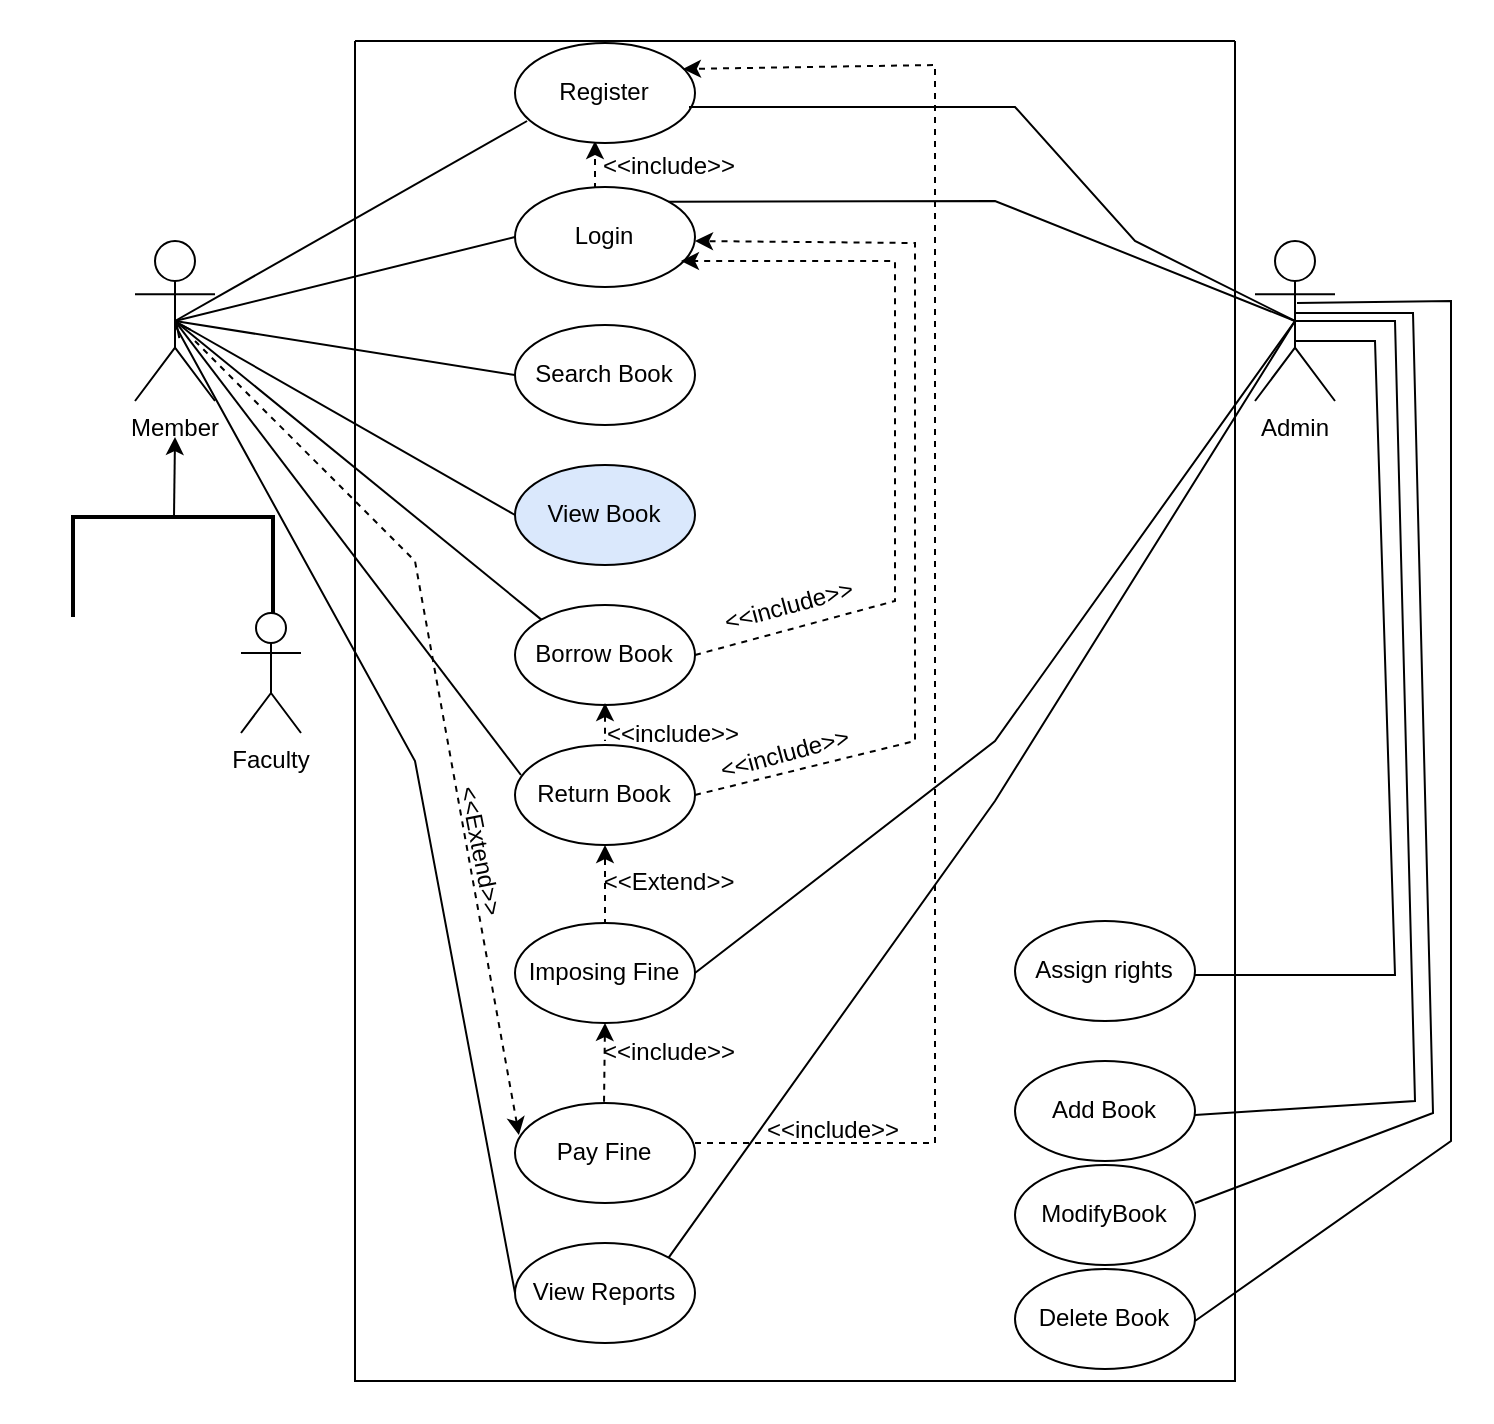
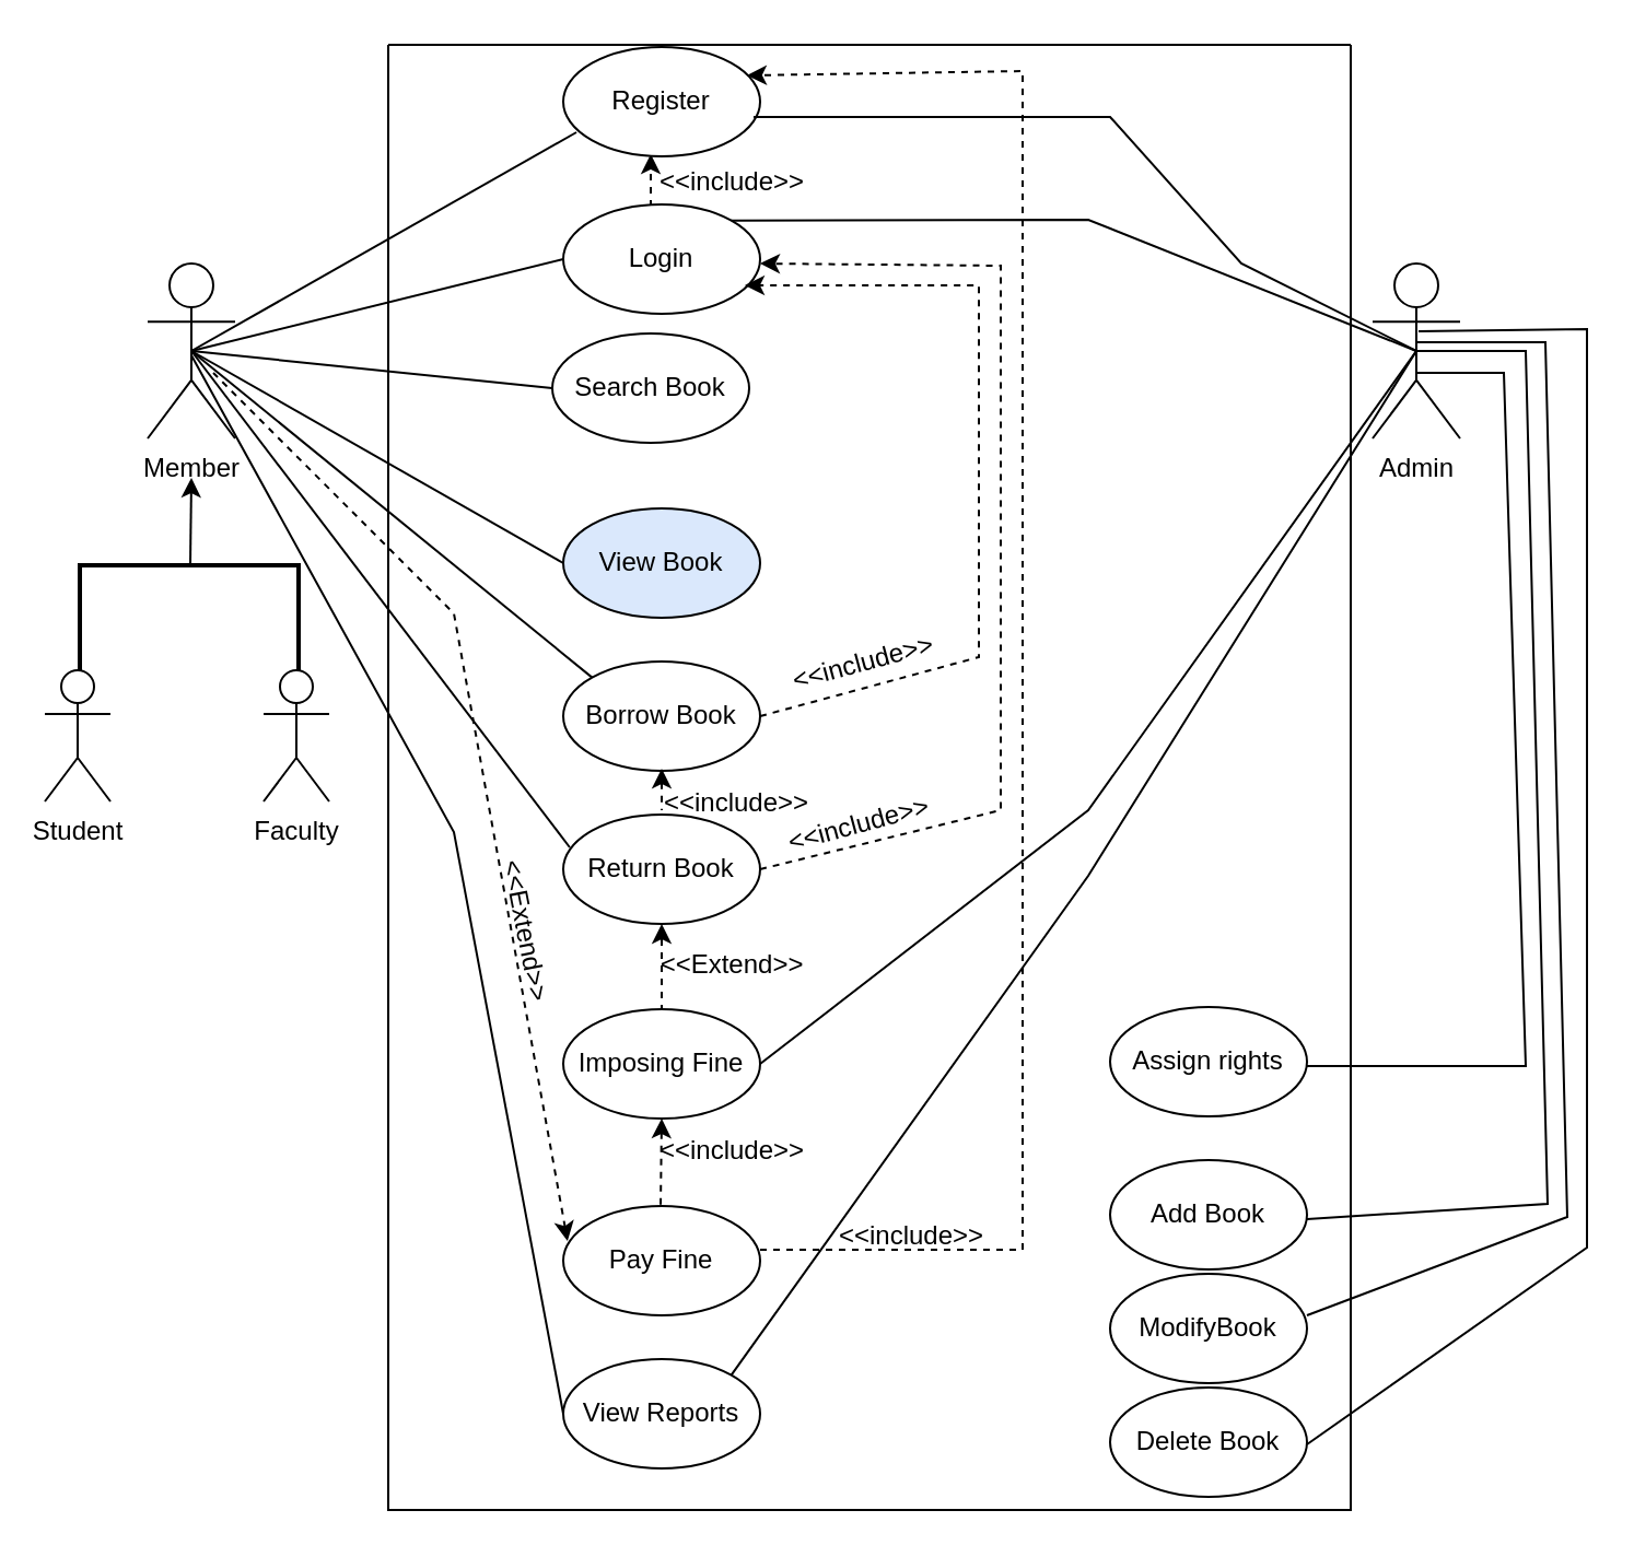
  <mxCell id="0" />
  <mxCell id="1" parent="0" />
  <mxCell id="2" value="Member" style="shape=umlActor;verticalLabelPosition=bottom;verticalAlign=top;html=1;outlineConnect=0;" parent="1" vertex="1"><mxGeometry x="67" y="120" width="40" height="80" as="geometry" /></mxCell>
- <mxCell id="3" value="Search Book" style="ellipse;whiteSpace=wrap;html=1;" parent="1" vertex="1"><mxGeometry x="257" y="162" width="90" height="50" as="geometry" /></mxCell>
+ <mxCell id="3" value="Search Book" style="ellipse;whiteSpace=wrap;html=1;" parent="1" vertex="1"><mxGeometry x="252" y="152" width="90" height="50" as="geometry" /></mxCell>
  <mxCell id="4" value="View Book" style="ellipse;whiteSpace=wrap;html=1;fillColor=#dae8fc;" parent="1" vertex="1"><mxGeometry x="257" y="232" width="90" height="50" as="geometry" /></mxCell>
  <mxCell id="5" value="" style="endArrow=none;html=1;rounded=0;entryX=0.067;entryY=0.78;entryDx=0;entryDy=0;exitX=0.5;exitY=0.5;exitDx=0;exitDy=0;exitPerimeter=0;entryPerimeter=0;" parent="1" source="2" target="26" edge="1"><mxGeometry width="50" height="50" relative="1" as="geometry"><mxPoint x="177" y="170" as="sourcePoint" /><mxPoint x="237" y="120" as="targetPoint" /></mxGeometry></mxCell>
  <mxCell id="6" value="" style="endArrow=none;html=1;rounded=0;entryX=0;entryY=0.5;entryDx=0;entryDy=0;exitX=0.5;exitY=0.5;exitDx=0;exitDy=0;exitPerimeter=0;" parent="1" source="2" target="4" edge="1"><mxGeometry width="50" height="50" relative="1" as="geometry"><mxPoint x="177" y="170" as="sourcePoint" /><mxPoint x="217" y="180" as="targetPoint" /></mxGeometry></mxCell>
  <mxCell id="7" value="&lt;div&gt;Borrow Book&lt;/div&gt;" style="ellipse;whiteSpace=wrap;html=1;" parent="1" vertex="1"><mxGeometry x="257" y="302" width="90" height="50" as="geometry" /></mxCell>
  <mxCell id="8" value="" style="endArrow=none;html=1;rounded=0;exitX=0;exitY=0;exitDx=0;exitDy=0;entryX=0.5;entryY=0.5;entryDx=0;entryDy=0;entryPerimeter=0;" parent="1" source="7" target="2" edge="1"><mxGeometry width="50" height="50" relative="1" as="geometry"><mxPoint x="337" y="280" as="sourcePoint" /><mxPoint x="177" y="170" as="targetPoint" /></mxGeometry></mxCell>
  <mxCell id="9" value="" style="endArrow=classic;html=1;rounded=0;" parent="1" edge="1"><mxGeometry width="50" height="50" relative="1" as="geometry"><mxPoint x="86.5" y="258" as="sourcePoint" /><mxPoint x="87" y="218" as="targetPoint" /></mxGeometry></mxCell>
  <mxCell id="10" value="" style="strokeWidth=2;html=1;shape=mxgraph.flowchart.annotation_1;align=left;pointerEvents=1;rotation=90;" parent="1" vertex="1"><mxGeometry x="61" y="233" width="50" height="100" as="geometry" /></mxCell>
+ <mxCell id="11" value="Student" style="shape=umlActor;verticalLabelPosition=bottom;verticalAlign=top;html=1;outlineConnect=0;" parent="1" vertex="1"><mxGeometry x="20" y="306" width="30" height="60" as="geometry" /></mxCell>
  <mxCell id="12" value="Faculty" style="shape=umlActor;verticalLabelPosition=bottom;verticalAlign=top;html=1;outlineConnect=0;" parent="1" vertex="1"><mxGeometry x="120" y="306" width="30" height="60" as="geometry" /></mxCell>
  <mxCell id="13" value="Admin" style="shape=umlActor;verticalLabelPosition=bottom;verticalAlign=top;html=1;outlineConnect=0;" parent="1" vertex="1"><mxGeometry x="627" y="120" width="40" height="80" as="geometry" /></mxCell>
- <mxCell id="14" value="" style="endArrow=open;html=1;rounded=0;exitX=0.033;exitY=0.3;exitDx=0;exitDy=0;exitPerimeter=0;entryX=0.5;entryY=0.5;entryDx=0;entryDy=0;entryPerimeter=0;" parent="1" source="30" target="2" edge="1"><mxGeometry width="50" height="50" relative="1" as="geometry"><mxPoint x="280" y="247" as="sourcePoint" /><mxPoint x="97" y="170" as="targetPoint" /></mxGeometry></mxCell>
+ <mxCell id="14" value="" style="endArrow=none;html=1;rounded=0;exitX=0.033;exitY=0.3;exitDx=0;exitDy=0;exitPerimeter=0;entryX=0.5;entryY=0.5;entryDx=0;entryDy=0;entryPerimeter=0;" parent="1" source="30" target="2" edge="1"><mxGeometry width="50" height="50" relative="1" as="geometry"><mxPoint x="280" y="247" as="sourcePoint" /><mxPoint x="97" y="170" as="targetPoint" /></mxGeometry></mxCell>
  <mxCell id="15" value="" style="endArrow=none;html=1;rounded=0;exitX=0.033;exitY=0.28;exitDx=0;exitDy=0;exitPerimeter=0;dashed=1;startArrow=classic;startFill=1;" parent="1" edge="1"><mxGeometry width="50" height="50" relative="1" as="geometry"><mxPoint x="258.97" y="567" as="sourcePoint" /><mxPoint x="97" y="170" as="targetPoint" /><Array as="points"><mxPoint x="207" y="280" /></Array></mxGeometry></mxCell>
  <mxCell id="16" value="" style="endArrow=none;html=1;rounded=0;entryX=0.5;entryY=0.5;entryDx=0;entryDy=0;entryPerimeter=0;exitX=1;exitY=0;exitDx=0;exitDy=0;" parent="1" source="28" target="13" edge="1"><mxGeometry width="50" height="50" relative="1" as="geometry"><mxPoint x="347" y="510" as="sourcePoint" /><mxPoint x="97" y="170" as="targetPoint" /><Array as="points"><mxPoint x="497" y="400" /></Array></mxGeometry></mxCell>
  <mxCell id="17" value="" style="endArrow=none;html=1;rounded=0;entryX=0.5;entryY=0.5;entryDx=0;entryDy=0;entryPerimeter=0;exitX=1;exitY=0.5;exitDx=0;exitDy=0;" parent="1" source="37" target="13" edge="1"><mxGeometry width="50" height="50" relative="1" as="geometry"><mxPoint x="357" y="450" as="sourcePoint" /><mxPoint x="647" y="100" as="targetPoint" /><Array as="points"><mxPoint x="497" y="370" /></Array></mxGeometry></mxCell>
  <mxCell id="18" value="" style="html=1;labelBackgroundColor=#ffffff;startArrow=none;startFill=0;startSize=6;endArrow=classic;endFill=1;endSize=6;jettySize=auto;orthogonalLoop=1;strokeWidth=1;dashed=1;fontSize=14;rounded=0;entryX=0.5;entryY=1;entryDx=0;entryDy=0;exitX=0.5;exitY=1;exitDx=0;exitDy=0;" parent="1" target="30" edge="1"><mxGeometry width="60" height="60" relative="1" as="geometry"><mxPoint x="302" y="462" as="sourcePoint" /><mxPoint x="302" y="350" as="targetPoint" /></mxGeometry></mxCell>
  <mxCell id="19" value="Assign rights" style="ellipse;whiteSpace=wrap;html=1;" parent="1" vertex="1"><mxGeometry x="507" y="460" width="90" height="50" as="geometry" /></mxCell>
  <mxCell id="20" value="Add&amp;nbsp;Book" style="ellipse;whiteSpace=wrap;html=1;" parent="1" vertex="1"><mxGeometry x="507" y="530" width="90" height="50" as="geometry" /></mxCell>
  <mxCell id="21" value="" style="endArrow=none;html=1;rounded=0;entryX=0.5;entryY=0.625;entryDx=0;entryDy=0;entryPerimeter=0;" parent="1" edge="1" target="13"><mxGeometry width="50" height="50" relative="1" as="geometry"><mxPoint x="597" y="487" as="sourcePoint" /><mxPoint x="647" y="153" as="targetPoint" /><Array as="points"><mxPoint x="697" y="487" /><mxPoint x="687" y="170" /></Array></mxGeometry></mxCell>
  <mxCell id="22" value="" style="endArrow=none;html=1;rounded=0;entryX=0.5;entryY=0.5;entryDx=0;entryDy=0;entryPerimeter=0;" parent="1" edge="1" target="13"><mxGeometry width="50" height="50" relative="1" as="geometry"><mxPoint x="597" y="557" as="sourcePoint" /><mxPoint x="697" y="120" as="targetPoint" /><Array as="points"><mxPoint x="707" y="550" /><mxPoint x="697" y="160" /></Array></mxGeometry></mxCell>
  <mxCell id="23" value="" style="swimlane;startSize=0;" parent="1" vertex="1"><mxGeometry x="177" y="20" width="440" height="670" as="geometry" /></mxCell>
  <mxCell id="24" value="" style="html=1;labelBackgroundColor=#ffffff;startArrow=none;startFill=0;startSize=6;endArrow=classic;endFill=1;endSize=6;jettySize=auto;orthogonalLoop=1;strokeWidth=1;dashed=1;fontSize=14;rounded=0;" parent="23" edge="1"><mxGeometry width="60" height="60" relative="1" as="geometry"><mxPoint x="120" y="80" as="sourcePoint" /><mxPoint x="120" y="50" as="targetPoint" /></mxGeometry></mxCell>
  <mxCell id="25" value="&amp;lt;&amp;lt;include&amp;gt;&amp;gt;" style="text;html=1;align=center;verticalAlign=middle;resizable=0;points=[];autosize=1;strokeColor=none;fillColor=none;rotation=0;" parent="23" vertex="1"><mxGeometry x="112" y="48" width="90" height="30" as="geometry" /></mxCell>
  <mxCell id="26" value="Register" style="ellipse;whiteSpace=wrap;html=1;" parent="23" vertex="1"><mxGeometry x="80" y="1" width="90" height="50" as="geometry" /></mxCell>
  <mxCell id="27" value="Login" style="ellipse;whiteSpace=wrap;html=1;" parent="23" vertex="1"><mxGeometry x="80" y="73" width="90" height="50" as="geometry" /></mxCell>
  <mxCell id="28" value="View Reports" style="ellipse;whiteSpace=wrap;html=1;" parent="23" vertex="1"><mxGeometry x="80" y="601" width="90" height="50" as="geometry" /></mxCell>
  <mxCell id="29" value="Pay Fine" style="ellipse;whiteSpace=wrap;html=1;" parent="23" vertex="1"><mxGeometry x="80" y="531" width="90" height="50" as="geometry" /></mxCell>
  <mxCell id="30" value="Return Book" style="ellipse;whiteSpace=wrap;html=1;" parent="23" vertex="1"><mxGeometry x="80" y="352" width="90" height="50" as="geometry" /></mxCell>
  <mxCell id="31" value="" style="html=1;labelBackgroundColor=#ffffff;startArrow=classic;startFill=1;startSize=6;endArrow=none;endFill=0;endSize=6;jettySize=auto;orthogonalLoop=1;strokeWidth=1;dashed=1;fontSize=14;rounded=0;entryX=0.5;entryY=0;entryDx=0;entryDy=0;exitX=0.5;exitY=1;exitDx=0;exitDy=0;" parent="23" source="37" edge="1"><mxGeometry width="60" height="60" relative="1" as="geometry"><mxPoint x="120" y="511" as="sourcePoint" /><mxPoint x="124.5" y="532" as="targetPoint" /></mxGeometry></mxCell>
  <mxCell id="32" value="&amp;lt;&amp;lt;include&amp;gt;&amp;gt;" style="text;html=1;align=center;verticalAlign=middle;resizable=0;points=[];autosize=1;strokeColor=none;fillColor=none;" parent="23" vertex="1"><mxGeometry x="112" y="491" width="90" height="30" as="geometry" /></mxCell>
  <mxCell id="33" value="&amp;lt;&amp;lt;include&amp;gt;&amp;gt;" style="text;html=1;align=center;verticalAlign=middle;resizable=0;points=[];autosize=1;strokeColor=none;fillColor=none;rotation=-15;" parent="23" vertex="1"><mxGeometry x="170" y="342" width="90" height="30" as="geometry" /></mxCell>
  <mxCell id="34" value="" style="html=1;labelBackgroundColor=#ffffff;startArrow=none;startFill=0;startSize=6;endArrow=classic;endFill=1;endSize=6;jettySize=auto;orthogonalLoop=1;strokeWidth=1;dashed=1;fontSize=14;rounded=0;exitX=1;exitY=0.5;exitDx=0;exitDy=0;" parent="23" source="30" edge="1"><mxGeometry width="60" height="60" relative="1" as="geometry"><mxPoint x="150" y="340" as="sourcePoint" /><mxPoint x="170" y="100" as="targetPoint" /><Array as="points"><mxPoint x="280" y="350" /><mxPoint x="280" y="101" /></Array></mxGeometry></mxCell>
  <mxCell id="35" value="" style="html=1;labelBackgroundColor=#ffffff;startArrow=none;startFill=0;startSize=6;endArrow=classic;endFill=1;endSize=6;jettySize=auto;orthogonalLoop=1;strokeWidth=1;dashed=1;fontSize=14;rounded=0;exitX=1;exitY=0.5;exitDx=0;exitDy=0;entryX=0.922;entryY=0.74;entryDx=0;entryDy=0;entryPerimeter=0;" parent="23" target="27" edge="1"><mxGeometry width="60" height="60" relative="1" as="geometry"><mxPoint x="170" y="307" as="sourcePoint" /><mxPoint x="170" y="30" as="targetPoint" /><Array as="points"><mxPoint x="270" y="280" /><mxPoint x="270" y="110" /></Array></mxGeometry></mxCell>
  <mxCell id="36" value="&amp;lt;&amp;lt;include&amp;gt;&amp;gt;" style="text;html=1;align=center;verticalAlign=middle;resizable=0;points=[];autosize=1;strokeColor=none;fillColor=none;rotation=-15;" parent="23" vertex="1"><mxGeometry x="172" y="268" width="90" height="30" as="geometry" /></mxCell>
  <mxCell id="37" value="&lt;div&gt;Imposing Fine&lt;/div&gt;" style="ellipse;whiteSpace=wrap;html=1;" parent="23" vertex="1"><mxGeometry x="80" y="441" width="90" height="50" as="geometry" /></mxCell>
  <mxCell id="38" value="" style="html=1;labelBackgroundColor=#ffffff;startArrow=none;startFill=0;startSize=6;endArrow=classic;endFill=1;endSize=6;jettySize=auto;orthogonalLoop=1;strokeWidth=1;dashed=1;fontSize=14;rounded=0;entryX=0.933;entryY=0.26;entryDx=0;entryDy=0;entryPerimeter=0;" parent="23" target="26" edge="1"><mxGeometry width="60" height="60" relative="1" as="geometry"><mxPoint x="170" y="551" as="sourcePoint" /><mxPoint x="164.96" y="10" as="targetPoint" /><Array as="points"><mxPoint x="290" y="551" /><mxPoint x="290" y="12" /></Array></mxGeometry></mxCell>
  <mxCell id="39" value="&amp;lt;&amp;lt;include&amp;gt;&amp;gt;" style="text;html=1;align=center;verticalAlign=middle;resizable=0;points=[];autosize=1;strokeColor=none;fillColor=none;rotation=0;" parent="23" vertex="1"><mxGeometry x="194" y="530" width="90" height="30" as="geometry" /></mxCell>
  <mxCell id="40" value="&amp;lt;&amp;lt;Extend&amp;gt;&amp;gt;" style="text;html=1;align=center;verticalAlign=middle;resizable=0;points=[];autosize=1;strokeColor=none;fillColor=none;rotation=79;" parent="23" vertex="1"><mxGeometry x="18" y="390" width="90" height="30" as="geometry" /></mxCell>
  <mxCell id="41" value="" style="endArrow=none;html=1;rounded=0;entryX=0.5;entryY=0.5;entryDx=0;entryDy=0;entryPerimeter=0;exitX=1;exitY=0;exitDx=0;exitDy=0;" parent="23" target="13" edge="1"><mxGeometry width="50" height="50" relative="1" as="geometry"><mxPoint x="167" y="33" as="sourcePoint" /><mxPoint x="480" y="93" as="targetPoint" /><Array as="points"><mxPoint x="330" y="33" /><mxPoint x="390" y="100" /></Array></mxGeometry></mxCell>
  <mxCell id="42" value="&amp;lt;&amp;lt;Extend&amp;gt;&amp;gt;" style="text;html=1;align=center;verticalAlign=middle;resizable=0;points=[];autosize=1;strokeColor=none;fillColor=none;rotation=0;" parent="23" vertex="1"><mxGeometry x="112" y="406" width="90" height="30" as="geometry" /></mxCell>
  <mxCell id="43" value="" style="html=1;labelBackgroundColor=#ffffff;startArrow=classic;startFill=1;startSize=6;endArrow=none;endFill=0;endSize=6;jettySize=auto;orthogonalLoop=1;strokeWidth=1;dashed=1;fontSize=14;rounded=0;exitX=0.5;exitY=1;exitDx=0;exitDy=0;" parent="23" edge="1"><mxGeometry width="60" height="60" relative="1" as="geometry"><mxPoint x="125" y="331" as="sourcePoint" /><mxPoint x="125" y="350" as="targetPoint" /></mxGeometry></mxCell>
  <mxCell id="44" value="&amp;lt;&amp;lt;include&amp;gt;&amp;gt;" style="text;html=1;align=center;verticalAlign=middle;resizable=0;points=[];autosize=1;strokeColor=none;fillColor=none;" parent="23" vertex="1"><mxGeometry x="114" y="332" width="90" height="30" as="geometry" /></mxCell>
  <mxCell id="45" value="Delete Book" style="ellipse;whiteSpace=wrap;html=1;" vertex="1" parent="23"><mxGeometry x="330" y="614" width="90" height="50" as="geometry" /></mxCell>
  <mxCell id="46" value="ModifyBook" style="ellipse;whiteSpace=wrap;html=1;" vertex="1" parent="23"><mxGeometry x="330" y="562" width="90" height="50" as="geometry" /></mxCell>
  <mxCell id="47" value="" style="endArrow=none;html=1;rounded=0;entryX=0;entryY=0.5;entryDx=0;entryDy=0;" parent="1" target="27" edge="1"><mxGeometry width="50" height="50" relative="1" as="geometry"><mxPoint x="87" y="160" as="sourcePoint" /><mxPoint x="280" y="215" as="targetPoint" /></mxGeometry></mxCell>
  <mxCell id="48" value="" style="endArrow=none;html=1;rounded=0;entryX=0;entryY=0.5;entryDx=0;entryDy=0;" parent="1" target="3" edge="1"><mxGeometry width="50" height="50" relative="1" as="geometry"><mxPoint x="87" y="160" as="sourcePoint" /><mxPoint x="267" y="267" as="targetPoint" /></mxGeometry></mxCell>
  <mxCell id="49" value="" style="endArrow=none;html=1;rounded=0;entryX=0.5;entryY=0.5;entryDx=0;entryDy=0;entryPerimeter=0;exitX=1;exitY=0;exitDx=0;exitDy=0;" parent="1" source="27" target="13" edge="1"><mxGeometry width="50" height="50" relative="1" as="geometry"><mxPoint x="347" y="110" as="sourcePoint" /><mxPoint x="537" y="50" as="targetPoint" /><Array as="points"><mxPoint x="497" y="100" /></Array></mxGeometry></mxCell>
  <mxCell id="50" value="" style="endArrow=none;html=1;rounded=0;exitX=0;exitY=0.5;exitDx=0;exitDy=0;" parent="1" source="28" edge="1"><mxGeometry width="50" height="50" relative="1" as="geometry"><mxPoint x="249.21" y="670" as="sourcePoint" /><mxPoint x="87.002" y="162" as="targetPoint" /><Array as="points"><mxPoint x="207" y="380" /></Array></mxGeometry></mxCell>
  <mxCell id="51" value="" style="endArrow=none;html=1;rounded=0;exitX=1.011;exitY=0.38;exitDx=0;exitDy=0;exitPerimeter=0;" edge="1" parent="1"><mxGeometry width="50" height="50" relative="1" as="geometry"><mxPoint x="596.99" y="601" as="sourcePoint" /><mxPoint x="647" y="156" as="targetPoint" /><Array as="points"><mxPoint x="716" y="556" /><mxPoint x="706" y="156" /></Array></mxGeometry></mxCell>
  <mxCell id="52" value="" style="endArrow=none;html=1;rounded=0;entryX=0.575;entryY=0.388;entryDx=0;entryDy=0;entryPerimeter=0;" edge="1" parent="1"><mxGeometry width="50" height="50" relative="1" as="geometry"><mxPoint x="597" y="660" as="sourcePoint" /><mxPoint x="648" y="151.04" as="targetPoint" /><Array as="points"><mxPoint x="725" y="570" /><mxPoint x="725" y="150" /></Array></mxGeometry></mxCell>
